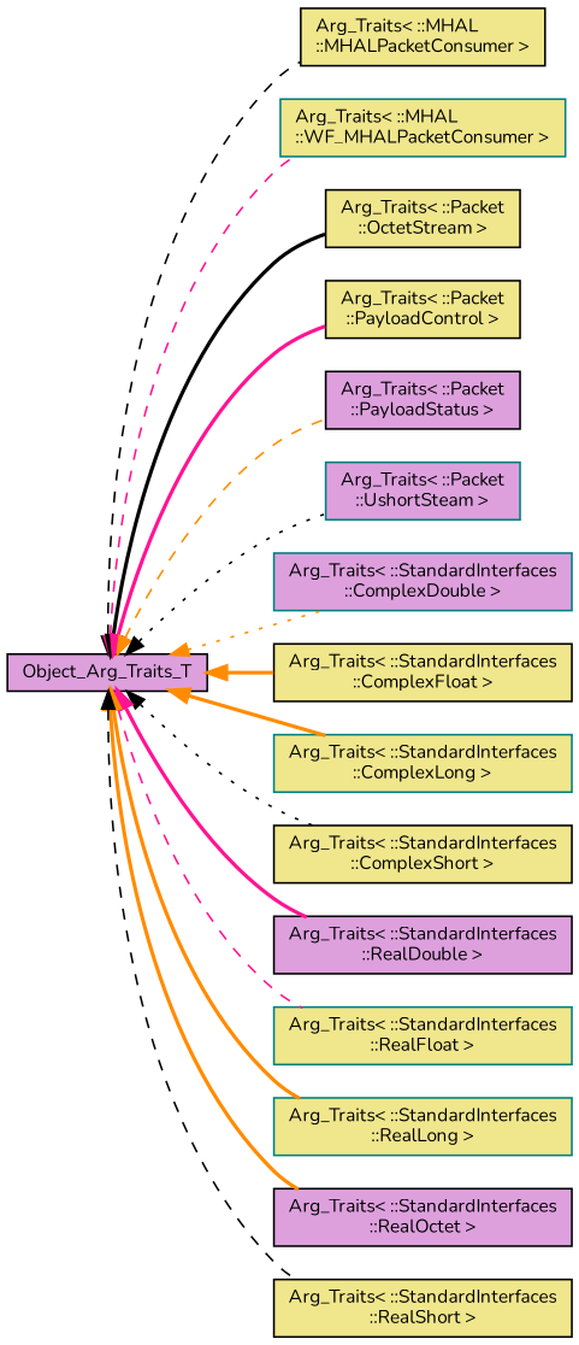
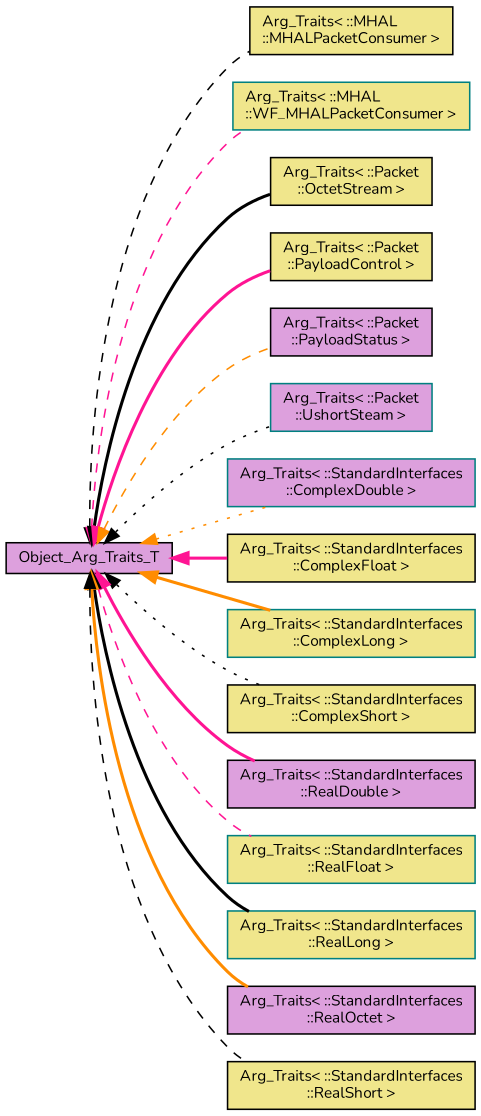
  digraph {
    fontname=Nunito
    rankdir=LR
    node [color=black fillcolor=khaki fontname=Nunito fontsize=10 shape=record style=filled]
    edge [color=black dir=back fontname=Nunito fontsize=10 labelfontname=Helvetica labelfontsize=10 style=bold]
    n1 [fillcolor=plum height=0.2 label=Object_Arg_Traits_T width=0.4]
    n2 [height=0.2 label="Arg_Traits\< ::MHAL\l::MHALPacketConsumer \>" width=0.4]
    n3 [color=teal height=0.2 label="Arg_Traits\< ::MHAL\l::WF_MHALPacketConsumer \>" width=0.4]
    n4 [height=0.2 label="Arg_Traits\< ::Packet\l::OctetStream \>" width=0.4]
    n5 [height=0.2 label="Arg_Traits\< ::Packet\l::PayloadControl \>" width=0.4]
    n6 [fillcolor=plum height=0.2 label="Arg_Traits\< ::Packet\l::PayloadStatus \>" width=0.4]
    n7 [color=teal fillcolor=plum height=0.2 label="Arg_Traits\< ::Packet\l::UshortSteam \>" width=0.4]
    n8 [color=teal fillcolor=plum height=0.2 label="Arg_Traits\< ::StandardInterfaces\l::ComplexDouble \>" width=0.4]
    n9 [height=0.2 label="Arg_Traits\< ::StandardInterfaces\l::ComplexFloat \>" width=0.4]
    n10 [color=teal height=0.2 label="Arg_Traits\< ::StandardInterfaces\l::ComplexLong \>" width=0.4]
    n11 [height=0.2 label="Arg_Traits\< ::StandardInterfaces\l::ComplexShort \>" width=0.4]
    n12 [fillcolor=plum height=0.2 label="Arg_Traits\< ::StandardInterfaces\l::RealDouble \>" width=0.4]
    n13 [color=teal height=0.2 label="Arg_Traits\< ::StandardInterfaces\l::RealFloat \>" width=0.4]
    n14 [color=teal height=0.2 label="Arg_Traits\< ::StandardInterfaces\l::RealLong \>" width=0.4]
    n15 [fillcolor=plum height=0.2 label="Arg_Traits\< ::StandardInterfaces\l::RealOctet \>" width=0.4]
    n16 [height=0.2 label="Arg_Traits\< ::StandardInterfaces\l::RealShort \>" width=0.4]
    n1 -> n2 [style=dashed]
    n1 -> n3 [color=deeppink style=dashed]
    n1 -> n4
    n1 -> n5 [color=deeppink]
    n1 -> n6 [color=darkorange style=dashed]
    n1 -> n7 [style=dotted]
    n1 -> n8 [color=darkorange style=dotted]
-   n1 -> n9 [color=darkorange]
+   n1 -> n9 [color=deeppink]
    n1 -> n10 [color=darkorange]
    n1 -> n11 [style=dotted]
    n1 -> n12 [color=deeppink]
    n1 -> n13 [color=deeppink style=dashed]
-   n1 -> n14 [color=darkorange]
+   n1 -> n14
    n1 -> n15 [color=darkorange]
    n1 -> n16 [style=dashed]
  }
